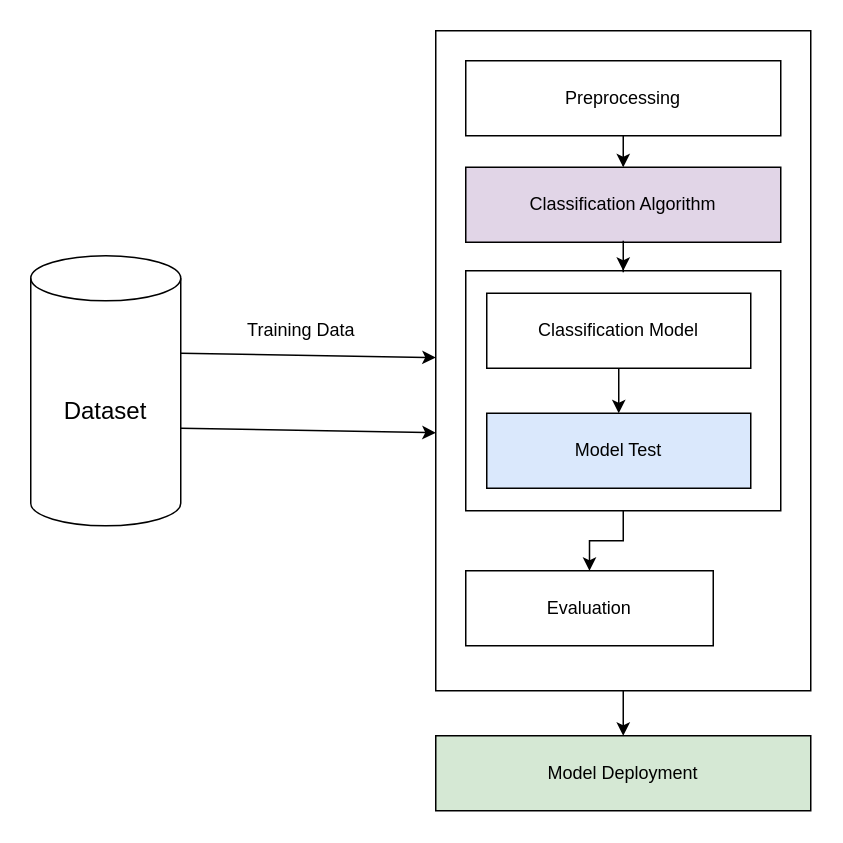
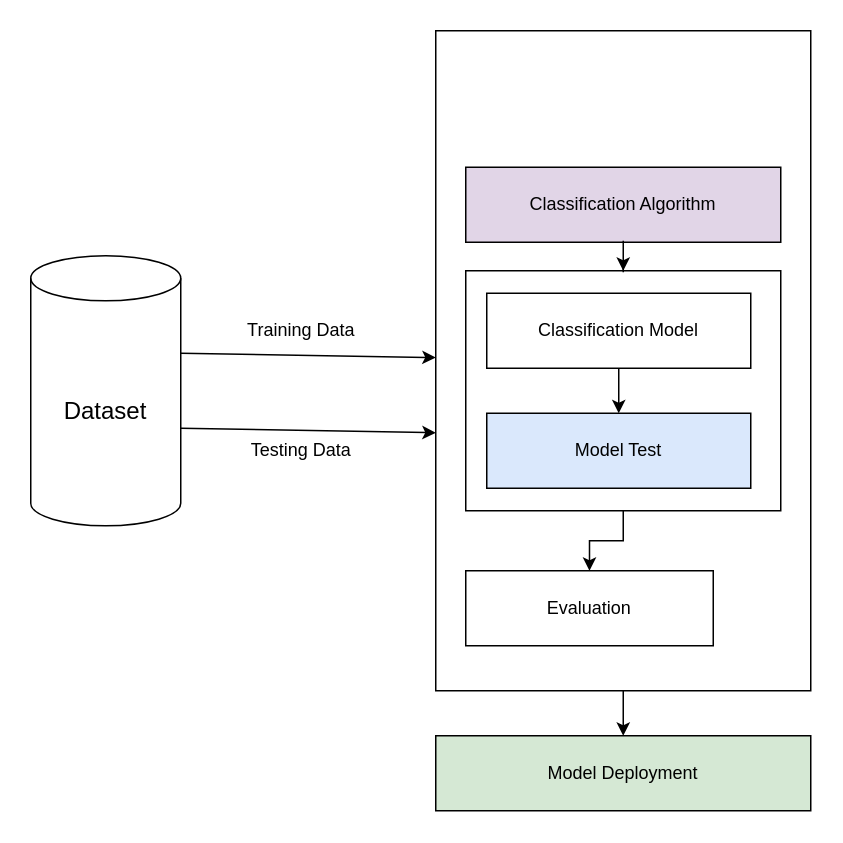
  <mxCell id="0" />
  <mxCell id="1" parent="0" />
  <mxCell id="2" value="" style="group" vertex="1" connectable="0" parent="1"><mxGeometry x="20" y="20" width="520" height="520" as="geometry" /></mxCell>
  <mxCell id="3" value="&lt;font style=&quot;font-size: 16px&quot;&gt;Dataset&lt;/font&gt;" style="shape=cylinder3;whiteSpace=wrap;html=1;boundedLbl=1;backgroundOutline=1;size=15;" vertex="1" parent="2"><mxGeometry y="150" width="100" height="180" as="geometry" /></mxCell>
  <mxCell id="4" value="" style="rounded=0;whiteSpace=wrap;html=1;" vertex="1" parent="2"><mxGeometry x="270" width="250" height="440" as="geometry" /></mxCell>
  <mxCell id="5" value="" style="endArrow=classic;html=1;exitX=1;exitY=0;exitDx=0;exitDy=65;exitPerimeter=0;" edge="1" parent="2" source="3" target="4"><mxGeometry width="50" height="50" relative="1" as="geometry"><mxPoint x="143" y="210" as="sourcePoint" /><mxPoint x="330" y="180" as="targetPoint" /></mxGeometry></mxCell>
  <mxCell id="6" value="Training Data" style="text;html=1;align=center;verticalAlign=middle;resizable=0;points=[];autosize=1;" vertex="1" parent="2"><mxGeometry x="135" y="190" width="90" height="20" as="geometry" /></mxCell>
  <mxCell id="7" value="" style="endArrow=classic;html=1;exitX=1;exitY=0;exitDx=0;exitDy=65;exitPerimeter=0;" edge="1" parent="2"><mxGeometry width="50" height="50" relative="1" as="geometry"><mxPoint x="100" y="265" as="sourcePoint" /><mxPoint x="270" y="268.004" as="targetPoint" /></mxGeometry></mxCell>
+ <mxCell id="8" value="Testing Data" style="text;html=1;align=center;verticalAlign=middle;resizable=0;points=[];autosize=1;" vertex="1" parent="2"><mxGeometry x="140" y="270" width="80" height="20" as="geometry" /></mxCell>
  <mxCell id="9" value="Evaluation" style="rounded=0;whiteSpace=wrap;html=1;" vertex="1" parent="2"><mxGeometry x="290" y="360" width="165" height="50" as="geometry" /></mxCell>
- <mxCell id="10" value="Preprocessing" style="rounded=0;whiteSpace=wrap;html=1;" vertex="1" parent="2"><mxGeometry x="290" y="20" width="210" height="50" as="geometry" /></mxCell>
  <mxCell id="11" value="Classification Algorithm" style="rounded=0;whiteSpace=wrap;html=1;fillColor=#e1d5e7;" vertex="1" parent="2"><mxGeometry x="290" y="91" width="210" height="50" as="geometry" /></mxCell>
- <mxCell id="12" style="edgeStyle=orthogonalEdgeStyle;rounded=0;orthogonalLoop=1;jettySize=auto;html=1;entryX=0.5;entryY=0;entryDx=0;entryDy=0;" edge="1" parent="2" source="10" target="11"><mxGeometry relative="1" as="geometry" /></mxCell>
  <mxCell id="13" value="" style="edgeStyle=orthogonalEdgeStyle;rounded=0;orthogonalLoop=1;jettySize=auto;html=1;" edge="1" parent="2" source="14" target="9"><mxGeometry relative="1" as="geometry" /></mxCell>
  <mxCell id="14" value="" style="rounded=0;whiteSpace=wrap;html=1;" vertex="1" parent="2"><mxGeometry x="290" y="160" width="210" height="160" as="geometry" /></mxCell>
  <mxCell id="15" value="" style="edgeStyle=orthogonalEdgeStyle;rounded=0;orthogonalLoop=1;jettySize=auto;html=1;" edge="1" parent="2" source="11" target="14"><mxGeometry relative="1" as="geometry" /></mxCell>
  <mxCell id="16" value="Classification Model" style="rounded=0;whiteSpace=wrap;html=1;" vertex="1" parent="2"><mxGeometry x="304" y="175" width="176" height="50" as="geometry" /></mxCell>
  <mxCell id="17" value="Model Test" style="rounded=0;whiteSpace=wrap;html=1;fillColor=#dae8fc;" vertex="1" parent="2"><mxGeometry x="304" y="255" width="176" height="50" as="geometry" /></mxCell>
  <mxCell id="18" value="" style="edgeStyle=orthogonalEdgeStyle;rounded=0;orthogonalLoop=1;jettySize=auto;html=1;" edge="1" parent="2" source="16" target="17"><mxGeometry relative="1" as="geometry" /></mxCell>
  <mxCell id="19" value="Model Deployment" style="rounded=0;whiteSpace=wrap;html=1;fillColor=#d5e8d4;" vertex="1" parent="2"><mxGeometry x="270" y="470" width="250" height="50" as="geometry" /></mxCell>
  <mxCell id="20" value="" style="edgeStyle=orthogonalEdgeStyle;rounded=0;orthogonalLoop=1;jettySize=auto;html=1;" edge="1" parent="2" source="4" target="19"><mxGeometry relative="1" as="geometry" /></mxCell>
